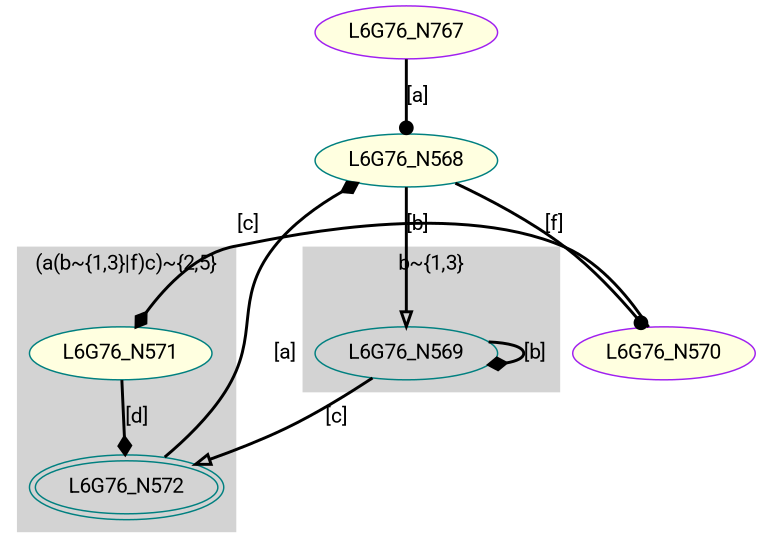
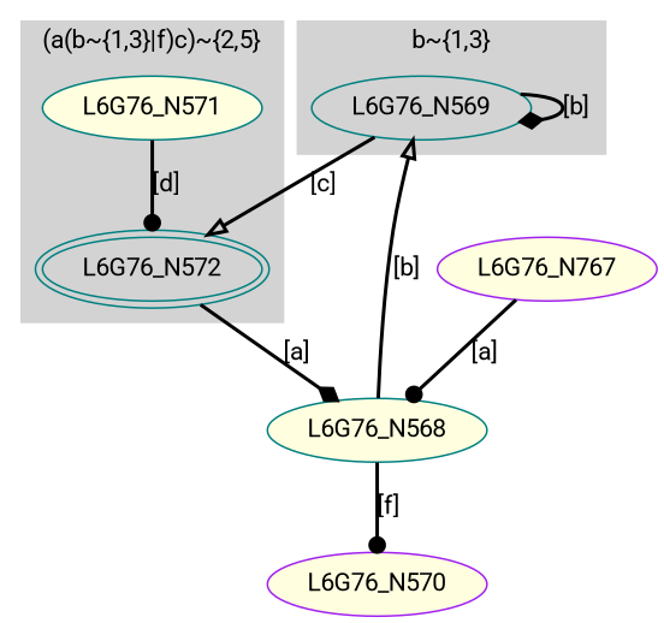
  digraph {
    fontname=Roboto
    node [color=teal fillcolor=lightyellow fontname=Roboto style=filled]
    edge [arrowhead=dot fontname=Roboto style=bold]
    L6G76_N571
    L6G76_N572 [fillcolor=lightgrey peripheries=2]
    L6G76_N569 [fillcolor=lightgrey]
    L6G76_N568
    L6G76_N570 [color=purple]
    n6 [color=purple label=L6G76_N767]
    subgraph cluster_1 {
      color=lightgrey
      label="(a(b~{1,3}|f)c)~{2,5}"
      style=filled
      L6G76_N571
      L6G76_N572
    }
    subgraph cluster_2 {
      color=lightgrey
      label="b~{1,3}"
      style=filled
      L6G76_N569
    }
-   L6G76_N571 -> L6G76_N572 [arrowhead=diamond label="[d]"]
+   L6G76_N571 -> L6G76_N572 [label="[d]"]
    L6G76_N572 -> L6G76_N568 [arrowhead=diamond label="[a]"]
    L6G76_N569 -> L6G76_N572 [arrowhead=onormal label="[c]"]
    L6G76_N569 -> L6G76_N569 [arrowhead=diamond label="[b]"]
    L6G76_N568 -> L6G76_N569 [arrowhead=onormal label="[b]"]
    L6G76_N568 -> L6G76_N570 [label="[f]"]
-   L6G76_N570 -> L6G76_N571 [arrowhead=diamond label="[c]"]
    n6 -> L6G76_N568 [label="[a]"]
  }
